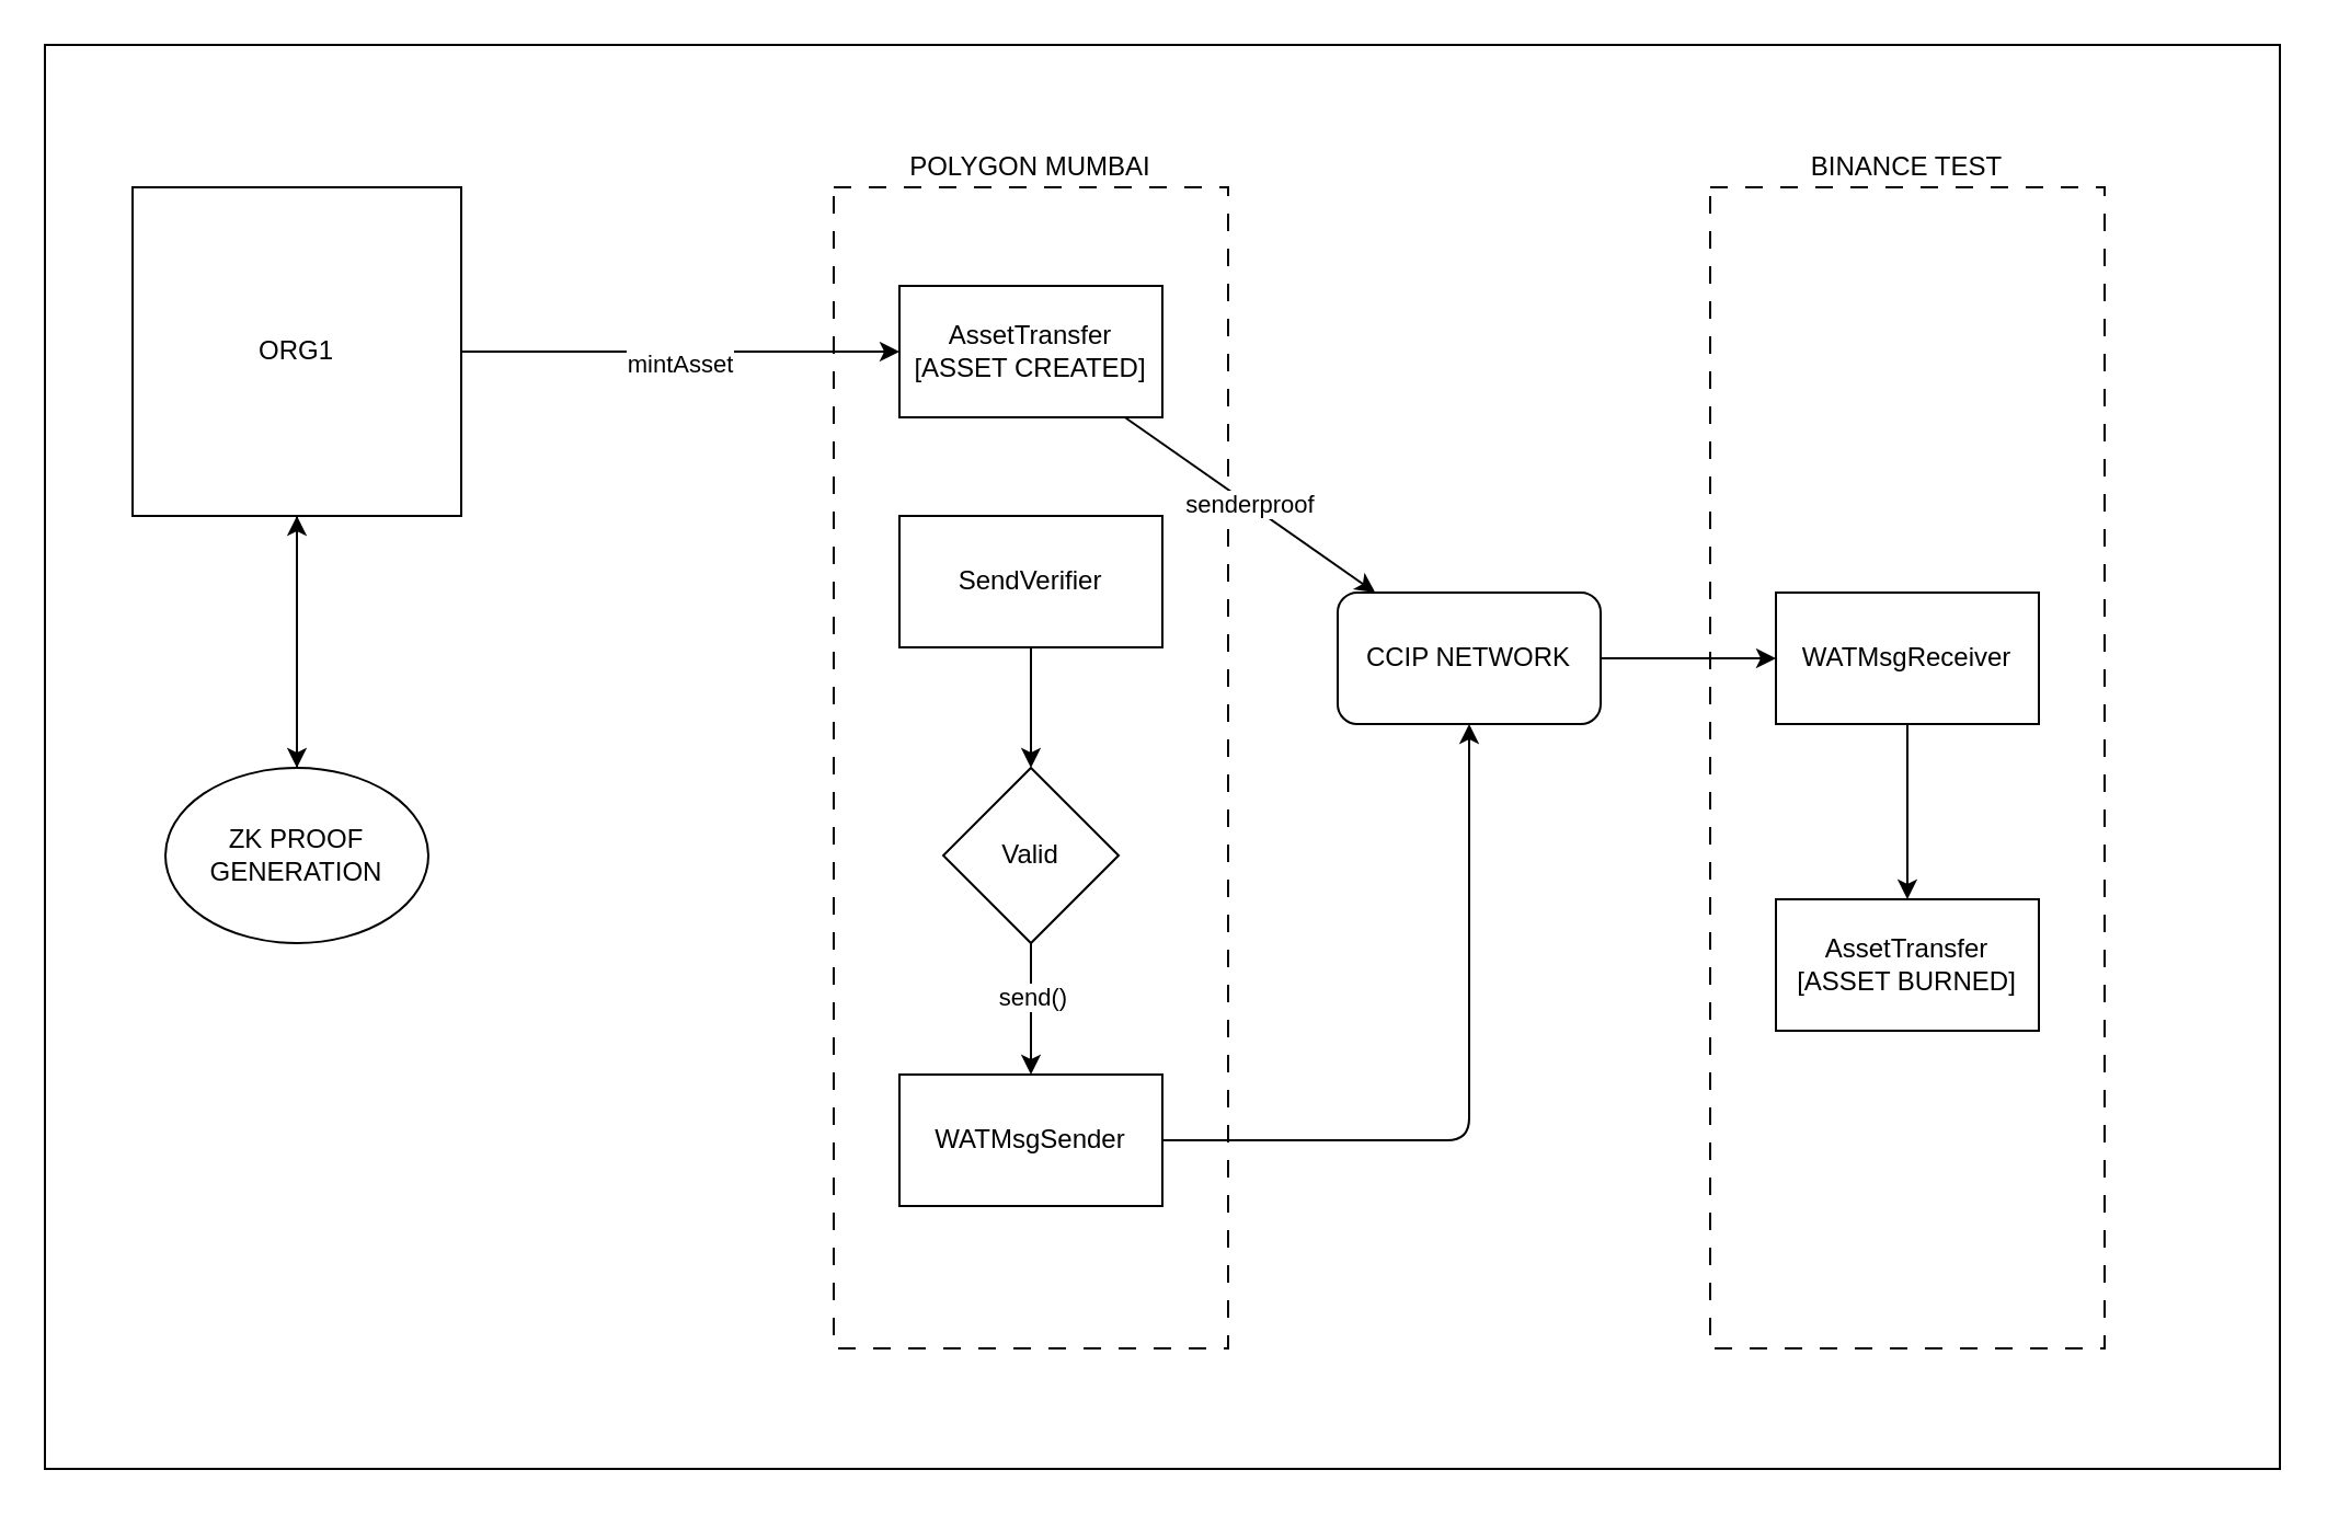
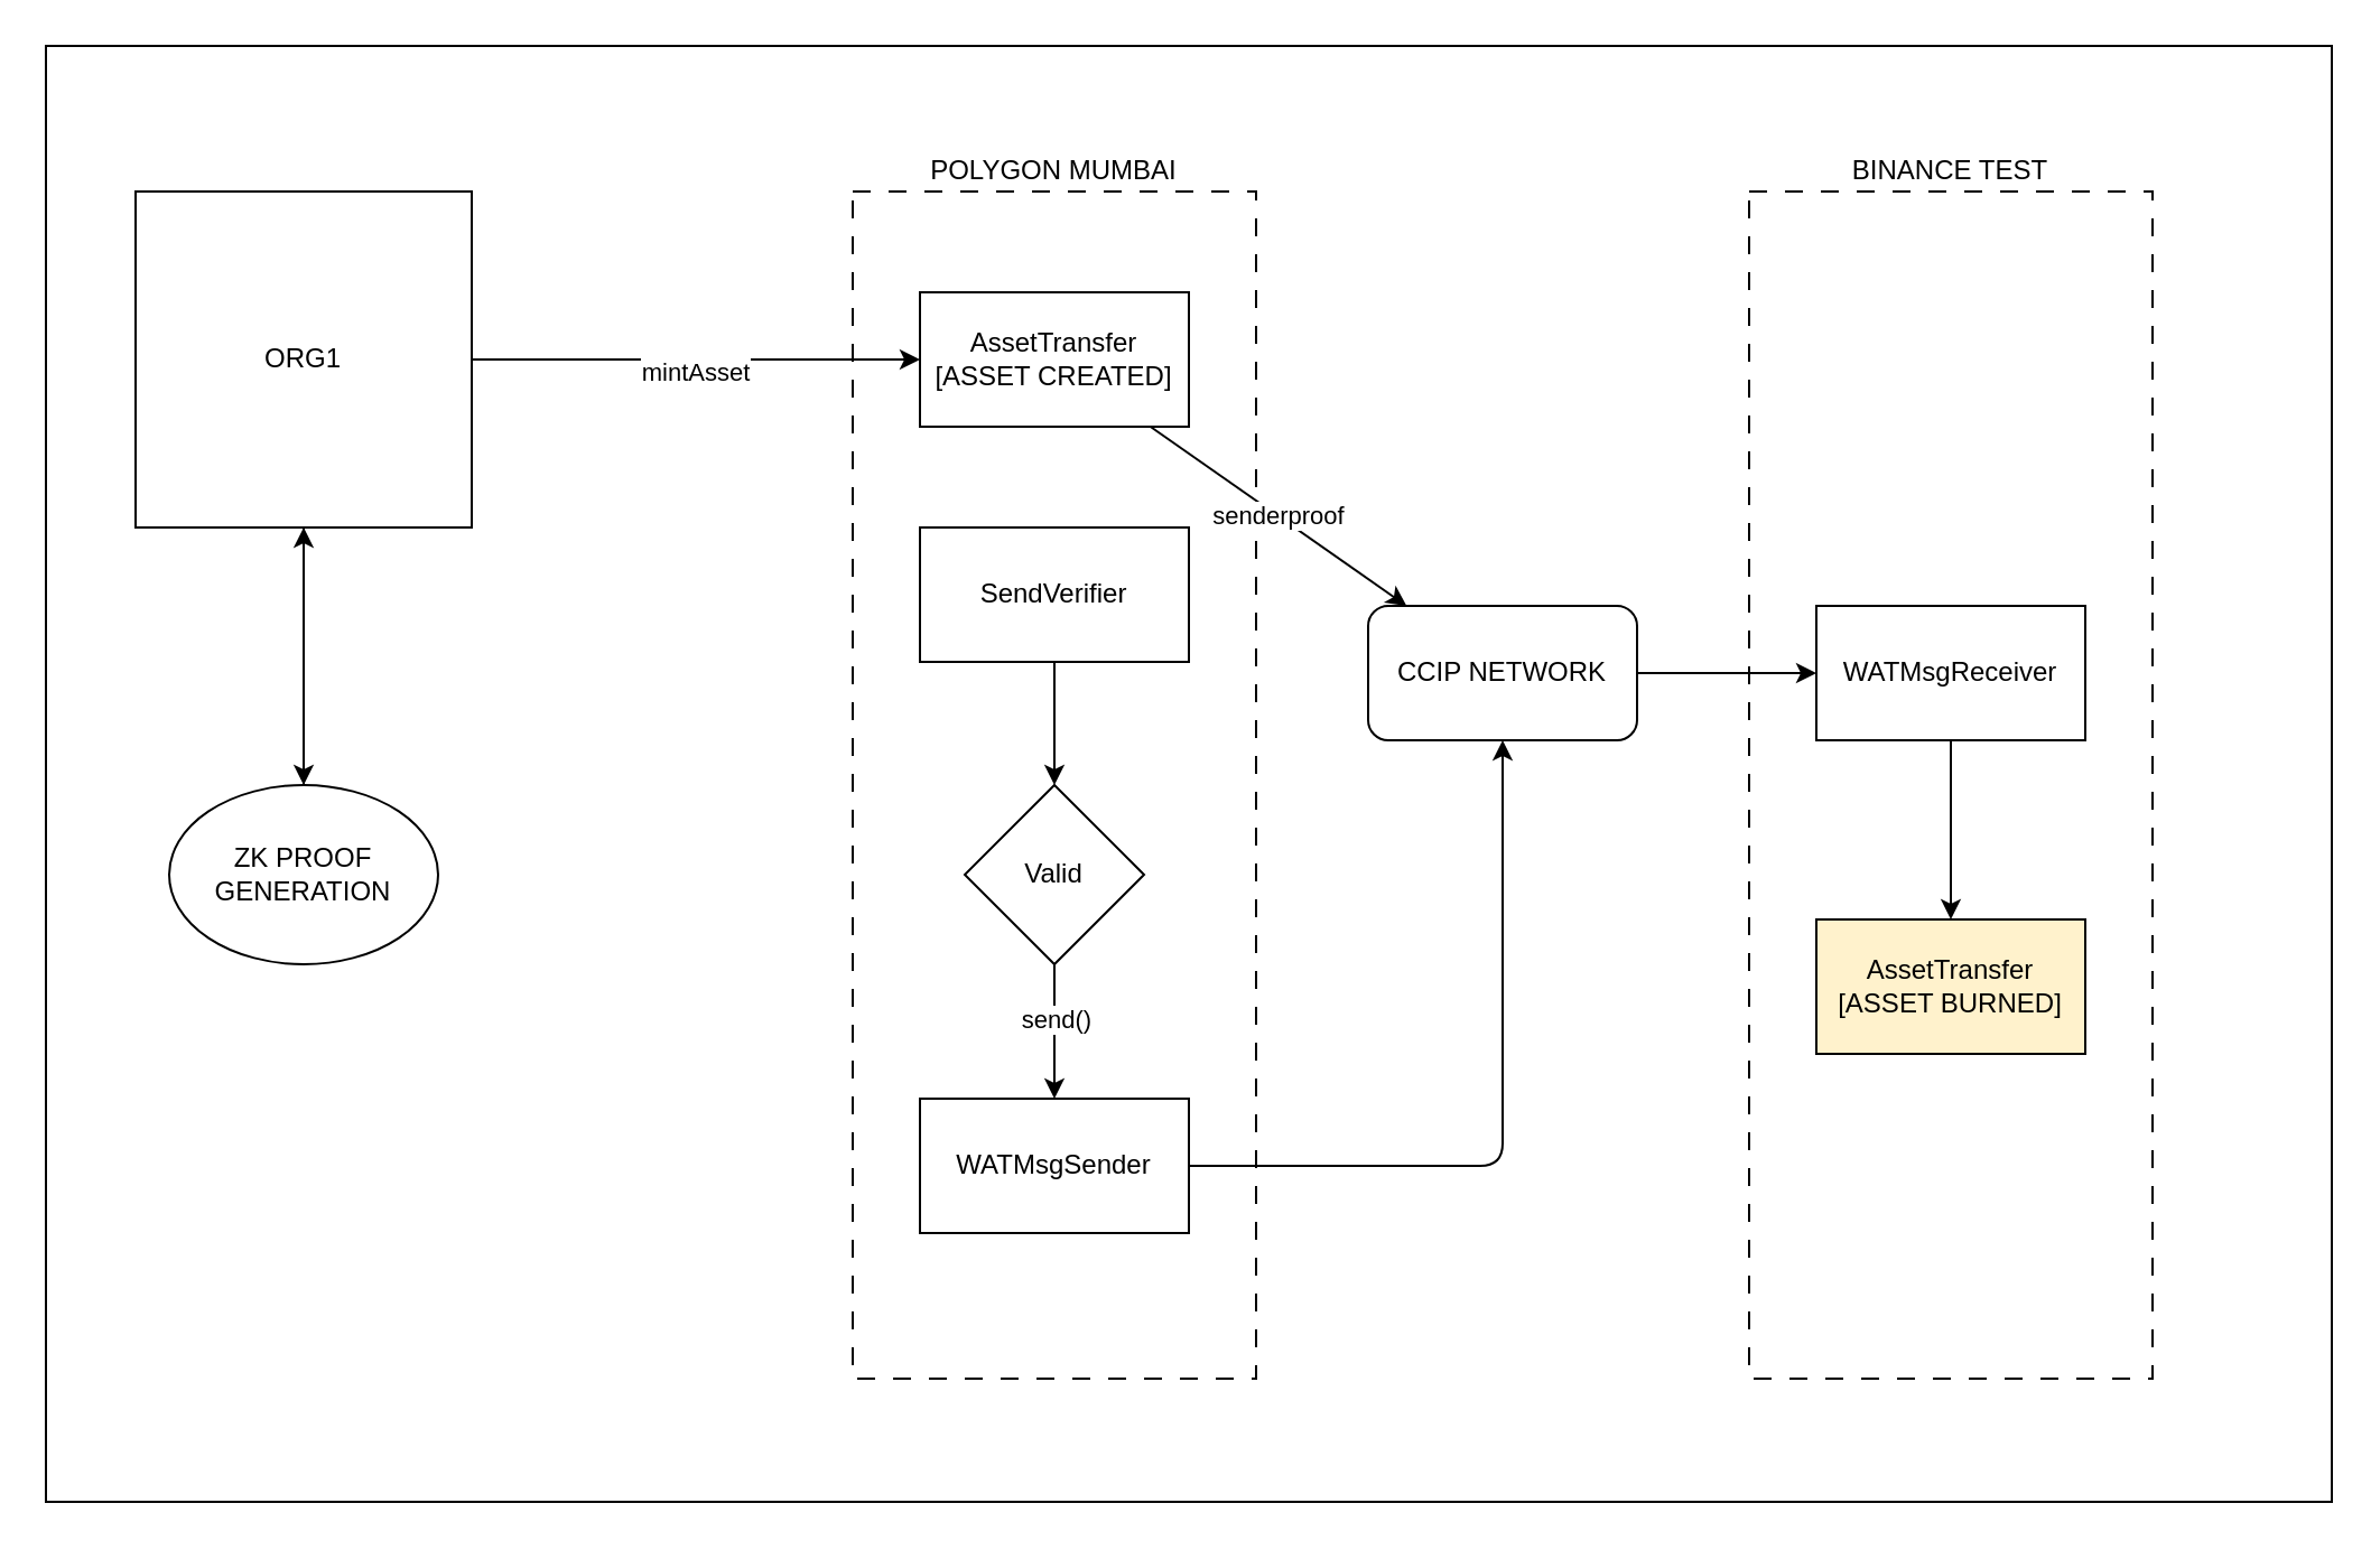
  <mxCell id="0" />
  <mxCell id="1" parent="0" />
  <mxCell id="2" value="" style="rounded=0;whiteSpace=wrap;html=1;" vertex="1" parent="1"><mxGeometry x="20" y="20" width="1020" height="650" as="geometry" /></mxCell>
  <mxCell id="3" value="&lt;div style=&quot;text-align: justify;&quot;&gt;&lt;span style=&quot;background-color: initial;&quot;&gt;BINANCE TEST&lt;/span&gt;&lt;/div&gt;" style="rounded=0;whiteSpace=wrap;html=1;dashed=1;dashPattern=8 8;labelPosition=center;verticalLabelPosition=top;align=center;verticalAlign=bottom;" vertex="1" parent="1"><mxGeometry x="780" y="85" width="180" height="530" as="geometry" /></mxCell>
  <mxCell id="4" value="&lt;div style=&quot;text-align: justify;&quot;&gt;&lt;span style=&quot;background-color: initial;&quot;&gt;POLYGON MUMBAI&lt;/span&gt;&lt;/div&gt;" style="rounded=0;whiteSpace=wrap;html=1;dashed=1;dashPattern=8 8;labelPosition=center;verticalLabelPosition=top;align=center;verticalAlign=bottom;" vertex="1" parent="1"><mxGeometry x="380" y="85" width="180" height="530" as="geometry" /></mxCell>
  <mxCell id="5" value="senderproof" style="edgeStyle=none;html=1;" edge="1" parent="1" source="6" target="8"><mxGeometry relative="1" as="geometry" /></mxCell>
  <mxCell id="6" value="AssetTransfer&lt;br&gt;[ASSET CREATED]" style="rounded=0;whiteSpace=wrap;html=1;" vertex="1" parent="1"><mxGeometry x="410" y="130" width="120" height="60" as="geometry" /></mxCell>
  <mxCell id="7" value="" style="edgeStyle=none;html=1;" edge="1" parent="1" source="8" target="10"><mxGeometry relative="1" as="geometry" /></mxCell>
  <mxCell id="8" value="CCIP NETWORK" style="whiteSpace=wrap;html=1;rounded=1;" vertex="1" parent="1"><mxGeometry x="610" y="270" width="120" height="60" as="geometry" /></mxCell>
  <mxCell id="9" value="" style="edgeStyle=none;html=1;" edge="1" parent="1" source="10" target="11"><mxGeometry relative="1" as="geometry" /></mxCell>
  <mxCell id="10" value="WATMsgReceiver" style="whiteSpace=wrap;html=1;rounded=0;" vertex="1" parent="1"><mxGeometry x="810" y="270" width="120" height="60" as="geometry" /></mxCell>
- <mxCell id="11" value="AssetTransfer&lt;br&gt;[ASSET BURNED]" style="whiteSpace=wrap;html=1;rounded=0;" vertex="1" parent="1"><mxGeometry x="810" y="410" width="120" height="60" as="geometry" /></mxCell>
+ <mxCell id="11" value="AssetTransfer&lt;br&gt;[ASSET BURNED]" style="whiteSpace=wrap;html=1;rounded=0;fillColor=#fff2cc;" vertex="1" parent="1"><mxGeometry x="810" y="410" width="120" height="60" as="geometry" /></mxCell>
  <mxCell id="12" style="edgeStyle=none;html=1;" edge="1" parent="1" source="15" target="6"><mxGeometry relative="1" as="geometry" /></mxCell>
  <mxCell id="13" value="mintAsset" style="edgeLabel;html=1;align=center;verticalAlign=middle;resizable=0;points=[];" vertex="1" connectable="0" parent="12"><mxGeometry x="-0.014" y="-5" relative="1" as="geometry"><mxPoint as="offset" /></mxGeometry></mxCell>
  <mxCell id="14" style="edgeStyle=none;html=1;" edge="1" parent="1" source="15" target="17"><mxGeometry relative="1" as="geometry" /></mxCell>
  <mxCell id="15" value="ORG1" style="whiteSpace=wrap;html=1;aspect=fixed;" vertex="1" parent="1"><mxGeometry x="60" y="85" width="150" height="150" as="geometry" /></mxCell>
  <mxCell id="16" style="edgeStyle=none;html=1;entryX=0.5;entryY=1;entryDx=0;entryDy=0;" edge="1" parent="1" source="17" target="15"><mxGeometry relative="1" as="geometry" /></mxCell>
  <mxCell id="17" value="ZK PROOF&lt;br&gt;GENERATION" style="ellipse;whiteSpace=wrap;html=1;" vertex="1" parent="1"><mxGeometry x="75" y="350" width="120" height="80" as="geometry" /></mxCell>
  <mxCell id="18" value="" style="edgeStyle=none;html=1;" edge="1" parent="1" source="19" target="22"><mxGeometry relative="1" as="geometry" /></mxCell>
  <mxCell id="19" value="SendVerifier" style="rounded=0;whiteSpace=wrap;html=1;" vertex="1" parent="1"><mxGeometry x="410" y="235" width="120" height="60" as="geometry" /></mxCell>
  <mxCell id="20" value="" style="edgeStyle=none;html=1;" edge="1" parent="1" source="22" target="24"><mxGeometry relative="1" as="geometry" /></mxCell>
  <mxCell id="21" value="send()" style="edgeLabel;html=1;align=center;verticalAlign=middle;resizable=0;points=[];" vertex="1" connectable="0" parent="20"><mxGeometry x="-0.195" relative="1" as="geometry"><mxPoint as="offset" /></mxGeometry></mxCell>
  <mxCell id="22" value="Valid" style="rhombus;whiteSpace=wrap;html=1;rounded=0;" vertex="1" parent="1"><mxGeometry x="430" y="350" width="80" height="80" as="geometry" /></mxCell>
  <mxCell id="23" style="edgeStyle=none;html=1;entryX=0.5;entryY=1;entryDx=0;entryDy=0;" edge="1" parent="1" source="24" target="8"><mxGeometry relative="1" as="geometry"><Array as="points"><mxPoint x="670" y="520" /></Array></mxGeometry></mxCell>
  <mxCell id="24" value="WATMsgSender" style="whiteSpace=wrap;html=1;rounded=0;" vertex="1" parent="1"><mxGeometry x="410" y="490" width="120" height="60" as="geometry" /></mxCell>
